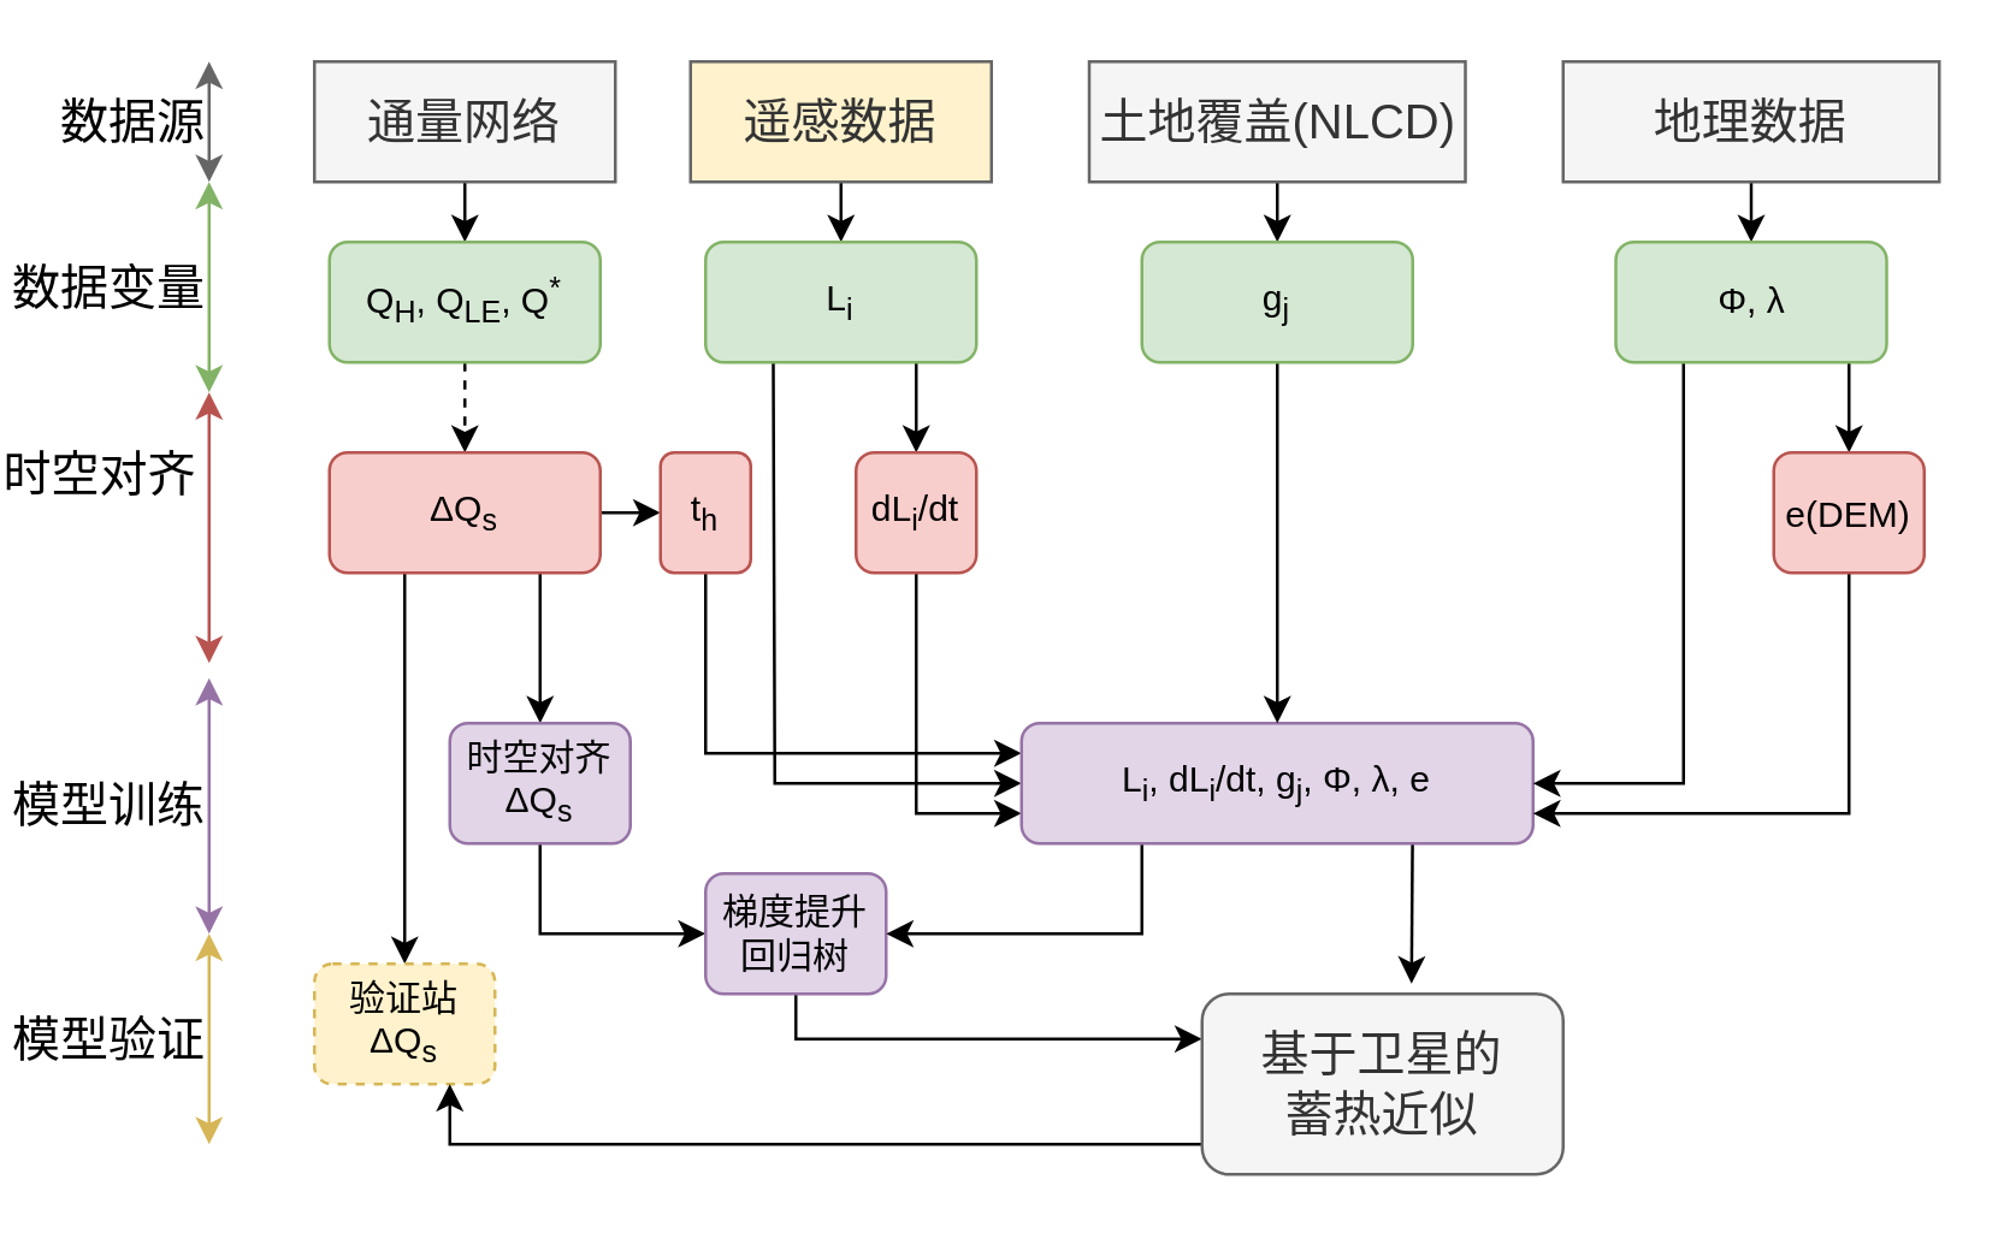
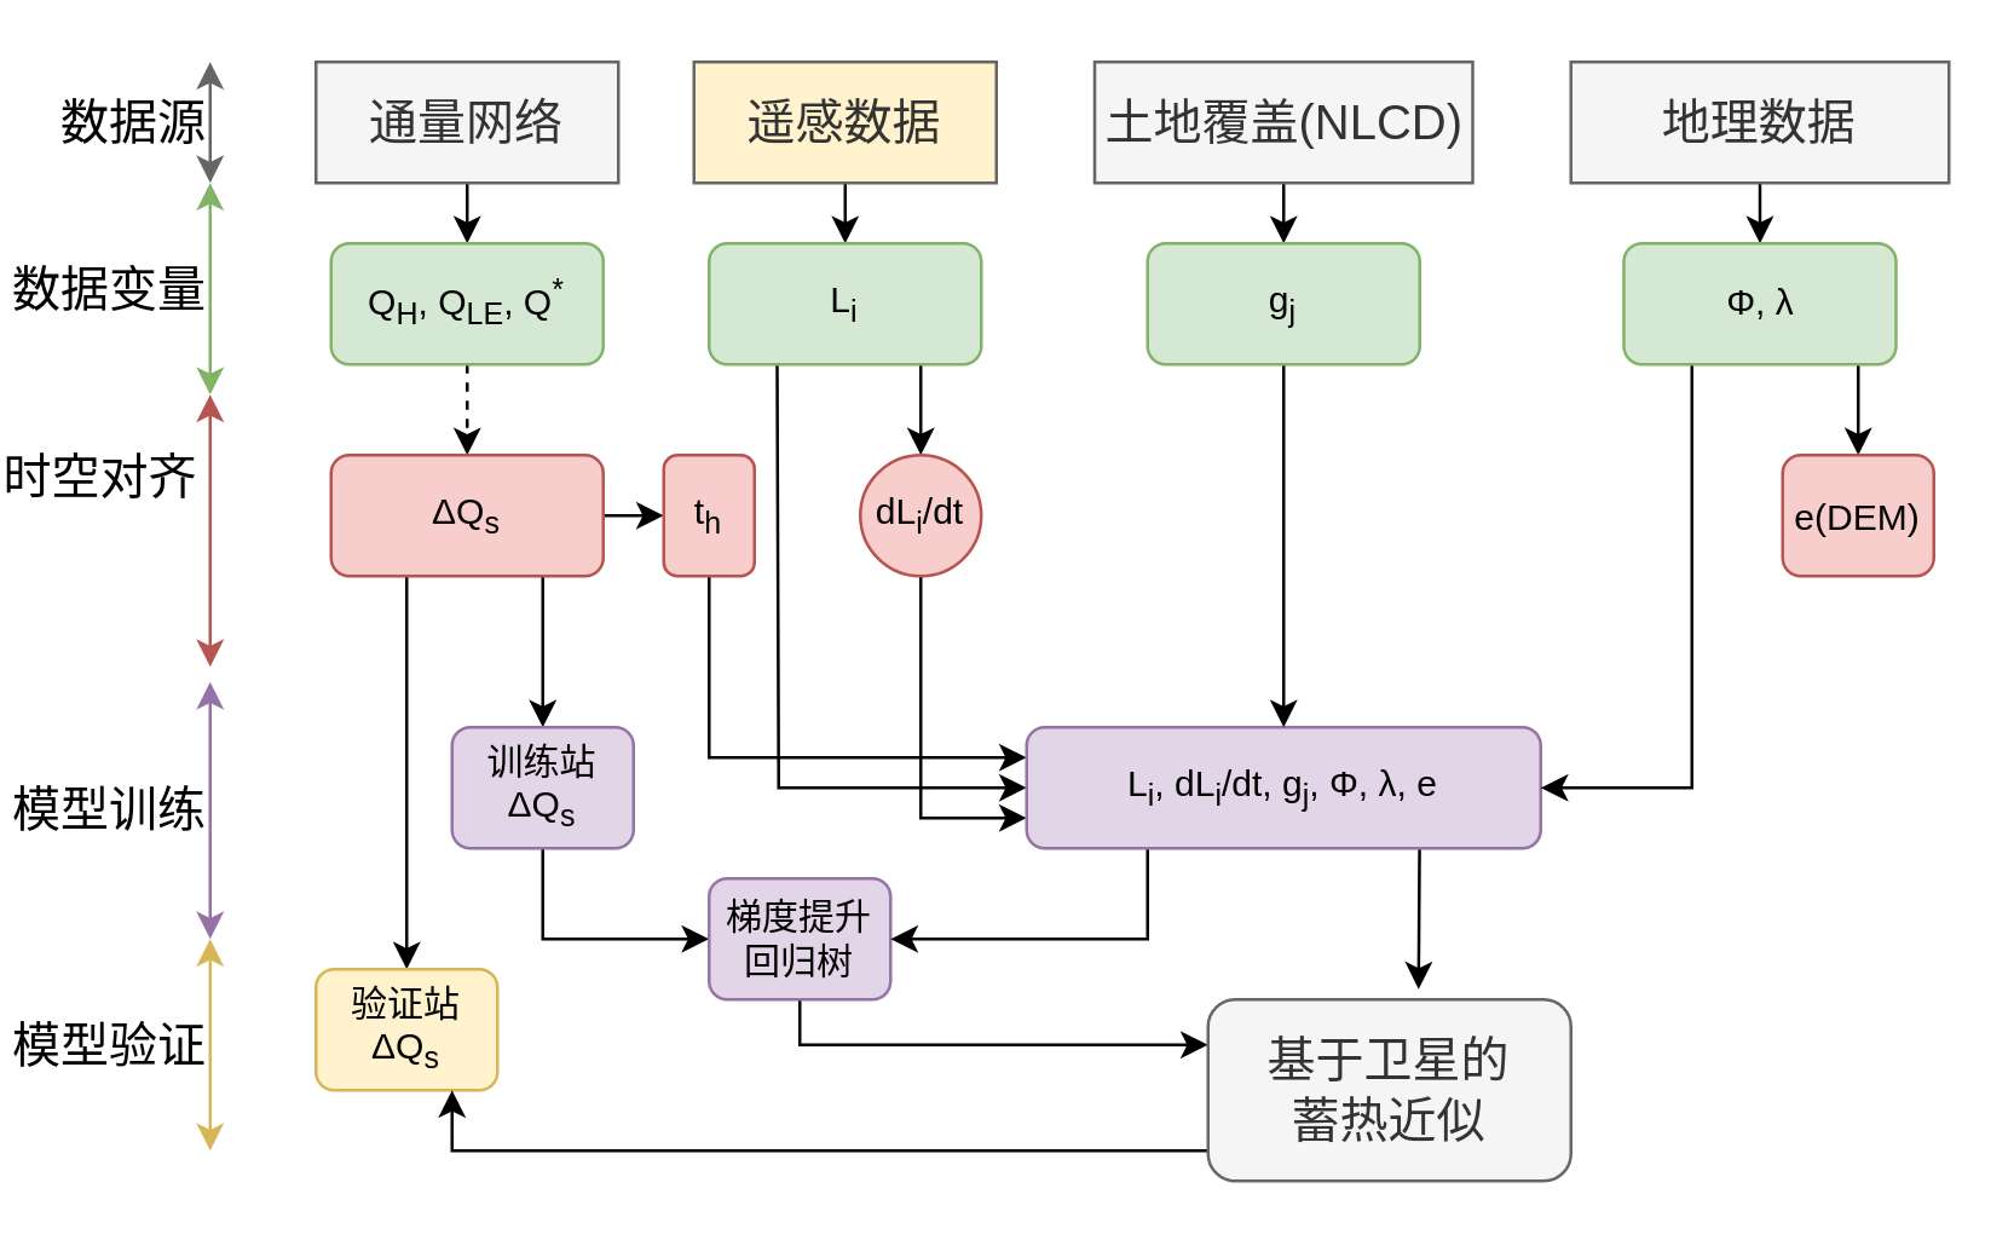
  <mxCell id="0" />
  <mxCell id="1" parent="0" />
  <mxCell id="2" value="" style="edgeStyle=none;html=1;fontSize=16;" edge="1" parent="1" source="3" target="5"><mxGeometry relative="1" as="geometry" /></mxCell>
  <mxCell id="3" value="&lt;font style=&quot;font-size: 16px&quot;&gt;通量网络&lt;/font&gt;" style="rounded=0;whiteSpace=wrap;html=1;fillColor=#f5f5f5;fontColor=#333333;strokeColor=#666666;" vertex="1" parent="1"><mxGeometry x="55" y="20" width="100" height="40" as="geometry" /></mxCell>
  <mxCell id="4" value="" style="edgeStyle=none;html=1;fontSize=16;dashed=1;" edge="1" parent="1" source="5" target="14"><mxGeometry relative="1" as="geometry" /></mxCell>
  <mxCell id="5" value="Q&lt;sub&gt;H&lt;/sub&gt;, Q&lt;sub&gt;LE&lt;/sub&gt;, Q&lt;sup&gt;*&lt;/sup&gt;" style="rounded=1;whiteSpace=wrap;html=1;fillColor=#d5e8d4;strokeColor=#82b366;" vertex="1" parent="1"><mxGeometry x="60" y="80" width="90" height="40" as="geometry" /></mxCell>
  <mxCell id="6" style="edgeStyle=none;rounded=0;html=1;exitX=0.5;exitY=1;exitDx=0;exitDy=0;entryX=0.5;entryY=0;entryDx=0;entryDy=0;fontSize=16;" edge="1" parent="1" source="7" target="10"><mxGeometry relative="1" as="geometry" /></mxCell>
  <mxCell id="7" value="&lt;span style=&quot;font-size: 16px&quot;&gt;遥感数据&lt;/span&gt;" style="rounded=0;whiteSpace=wrap;html=1;fillColor=#fff2cc;fontColor=#333333;strokeColor=#666666;" vertex="1" parent="1"><mxGeometry x="180" y="20" width="100" height="40" as="geometry" /></mxCell>
  <mxCell id="8" style="edgeStyle=none;html=1;entryX=0.5;entryY=0;entryDx=0;entryDy=0;fontSize=16;" edge="1" parent="1" target="21"><mxGeometry relative="1" as="geometry"><mxPoint x="255" y="120" as="sourcePoint" /></mxGeometry></mxCell>
  <mxCell id="9" style="edgeStyle=none;rounded=0;html=1;exitX=0.25;exitY=1;exitDx=0;exitDy=0;entryX=0;entryY=0.5;entryDx=0;entryDy=0;fontSize=16;" edge="1" parent="1" source="10" target="26"><mxGeometry relative="1" as="geometry"><Array as="points"><mxPoint x="208" y="260" /></Array></mxGeometry></mxCell>
  <mxCell id="10" value="L&lt;sub&gt;i&lt;/sub&gt;" style="rounded=1;whiteSpace=wrap;html=1;fillColor=#d5e8d4;strokeColor=#82b366;" vertex="1" parent="1"><mxGeometry x="185" y="80" width="90" height="40" as="geometry" /></mxCell>
  <mxCell id="11" value="" style="edgeStyle=none;html=1;fontSize=16;" edge="1" parent="1" source="14" target="16"><mxGeometry relative="1" as="geometry" /></mxCell>
  <mxCell id="12" value="" style="edgeStyle=none;html=1;fontSize=16;entryX=0.5;entryY=0;entryDx=0;entryDy=0;" edge="1" parent="1" target="18"><mxGeometry relative="1" as="geometry"><mxPoint x="130" y="190" as="sourcePoint" /></mxGeometry></mxCell>
  <mxCell id="13" style="edgeStyle=none;html=1;fontSize=16;" edge="1" parent="1" target="19"><mxGeometry relative="1" as="geometry"><mxPoint x="85" y="180" as="sourcePoint" /></mxGeometry></mxCell>
  <mxCell id="14" value="ΔQ&lt;sub&gt;s&lt;/sub&gt;" style="rounded=1;whiteSpace=wrap;html=1;fillColor=#f8cecc;strokeColor=#b85450;" vertex="1" parent="1"><mxGeometry x="60" y="150" width="90" height="40" as="geometry" /></mxCell>
  <mxCell id="15" style="edgeStyle=none;rounded=0;html=1;exitX=0.5;exitY=1;exitDx=0;exitDy=0;entryX=0;entryY=0.25;entryDx=0;entryDy=0;fontSize=16;" edge="1" parent="1" source="16" target="26"><mxGeometry relative="1" as="geometry"><Array as="points"><mxPoint x="185" y="250" /></Array></mxGeometry></mxCell>
  <mxCell id="16" value="t&lt;sub&gt;h&lt;/sub&gt;" style="rounded=1;whiteSpace=wrap;html=1;fillColor=#f8cecc;strokeColor=#b85450;" vertex="1" parent="1"><mxGeometry x="170" y="150" width="30" height="40" as="geometry" /></mxCell>
  <mxCell id="17" style="edgeStyle=none;html=1;exitX=0.5;exitY=1;exitDx=0;exitDy=0;entryX=0;entryY=0.5;entryDx=0;entryDy=0;fontSize=16;rounded=0;" edge="1" parent="1" source="18" target="23"><mxGeometry relative="1" as="geometry"><Array as="points"><mxPoint x="130" y="310" /></Array></mxGeometry></mxCell>
- <mxCell id="18" value="时空对齐&lt;br&gt;ΔQ&lt;sub&gt;s&lt;/sub&gt;" style="rounded=1;whiteSpace=wrap;html=1;fillColor=#e1d5e7;strokeColor=#9673a6;" vertex="1" parent="1"><mxGeometry x="100" y="240" width="60" height="40" as="geometry" /></mxCell>
- <mxCell id="19" value="验证站&lt;br&gt;ΔQ&lt;sub&gt;s&lt;/sub&gt;" style="rounded=1;whiteSpace=wrap;html=1;fillColor=#fff2cc;strokeColor=#d6b656;dashed=1;" vertex="1" parent="1"><mxGeometry x="55" y="320" width="60" height="40" as="geometry" /></mxCell>
+ <mxCell id="18" value="训练站&lt;br&gt;ΔQ&lt;sub&gt;s&lt;/sub&gt;" style="rounded=1;whiteSpace=wrap;html=1;fillColor=#e1d5e7;strokeColor=#9673a6;" vertex="1" parent="1"><mxGeometry x="100" y="240" width="60" height="40" as="geometry" /></mxCell>
+ <mxCell id="19" value="验证站&lt;br&gt;ΔQ&lt;sub&gt;s&lt;/sub&gt;" style="rounded=1;whiteSpace=wrap;html=1;fillColor=#fff2cc;strokeColor=#d6b656;" vertex="1" parent="1"><mxGeometry x="55" y="320" width="60" height="40" as="geometry" /></mxCell>
  <mxCell id="20" style="edgeStyle=none;rounded=0;html=1;exitX=0.5;exitY=1;exitDx=0;exitDy=0;entryX=0;entryY=0.75;entryDx=0;entryDy=0;fontSize=16;" edge="1" parent="1" source="21" target="26"><mxGeometry relative="1" as="geometry"><Array as="points"><mxPoint x="255" y="270" /></Array></mxGeometry></mxCell>
- <mxCell id="21" value="&lt;p style=&quot;line-height: 0.5&quot;&gt;dL&lt;sub&gt;i&lt;/sub&gt;/dt&lt;/p&gt;" style="rounded=1;whiteSpace=wrap;html=1;fillColor=#f8cecc;strokeColor=#b85450;" vertex="1" parent="1"><mxGeometry x="235" y="150" width="40" height="40" as="geometry" /></mxCell>
+ <mxCell id="21" value="&lt;p style=&quot;line-height: 0.5&quot;&gt;dL&lt;sub&gt;i&lt;/sub&gt;/dt&lt;/p&gt;" style="ellipse;whiteSpace=wrap;html=1;fillColor=#f8cecc;strokeColor=#b85450;" vertex="1" parent="1"><mxGeometry x="235" y="150" width="40" height="40" as="geometry" /></mxCell>
  <mxCell id="22" style="edgeStyle=none;rounded=0;html=1;exitX=0.5;exitY=1;exitDx=0;exitDy=0;entryX=0;entryY=0.25;entryDx=0;entryDy=0;fontSize=16;" edge="1" parent="1" source="23" target="39"><mxGeometry relative="1" as="geometry"><Array as="points"><mxPoint x="215" y="345" /></Array></mxGeometry></mxCell>
  <mxCell id="23" value="梯度提升回归树" style="rounded=1;whiteSpace=wrap;html=1;fillColor=#e1d5e7;strokeColor=#9673a6;" vertex="1" parent="1"><mxGeometry x="185" y="290" width="60" height="40" as="geometry" /></mxCell>
  <mxCell id="24" style="edgeStyle=none;rounded=0;html=1;entryX=1;entryY=0.5;entryDx=0;entryDy=0;fontSize=16;" edge="1" parent="1" target="23"><mxGeometry relative="1" as="geometry"><mxPoint x="330" y="280" as="sourcePoint" /><Array as="points"><mxPoint x="330" y="310" /></Array></mxGeometry></mxCell>
  <mxCell id="25" style="edgeStyle=none;rounded=0;html=1;fontSize=16;entryX=0.58;entryY=-0.057;entryDx=0;entryDy=0;entryPerimeter=0;" edge="1" parent="1" target="39"><mxGeometry relative="1" as="geometry"><mxPoint x="420" y="270" as="sourcePoint" /><mxPoint x="422" y="330" as="targetPoint" /></mxGeometry></mxCell>
  <mxCell id="26" value="L&lt;sub&gt;i&lt;/sub&gt;, dL&lt;sub&gt;i&lt;/sub&gt;/dt, g&lt;sub&gt;j&lt;/sub&gt;, Φ, λ, e" style="rounded=1;whiteSpace=wrap;html=1;fillColor=#e1d5e7;strokeColor=#9673a6;" vertex="1" parent="1"><mxGeometry x="290" y="240" width="170" height="40" as="geometry" /></mxCell>
  <mxCell id="27" style="edgeStyle=none;rounded=0;html=1;exitX=0.5;exitY=1;exitDx=0;exitDy=0;entryX=0.5;entryY=0;entryDx=0;entryDy=0;fontSize=16;" edge="1" parent="1" source="28" target="30"><mxGeometry relative="1" as="geometry" /></mxCell>
  <mxCell id="28" value="&lt;span style=&quot;font-size: 16px&quot;&gt;土地覆盖(NLCD)&lt;/span&gt;" style="rounded=0;whiteSpace=wrap;html=1;fillColor=#f5f5f5;fontColor=#333333;strokeColor=#666666;" vertex="1" parent="1"><mxGeometry x="312.5" y="20" width="125" height="40" as="geometry" /></mxCell>
  <mxCell id="29" style="edgeStyle=none;rounded=0;html=1;exitX=0.5;exitY=1;exitDx=0;exitDy=0;entryX=0.5;entryY=0;entryDx=0;entryDy=0;fontSize=16;" edge="1" parent="1" source="30" target="26"><mxGeometry relative="1" as="geometry" /></mxCell>
  <mxCell id="30" value="g&lt;sub&gt;j&lt;/sub&gt;" style="rounded=1;whiteSpace=wrap;html=1;fillColor=#d5e8d4;strokeColor=#82b366;" vertex="1" parent="1"><mxGeometry x="330" y="80" width="90" height="40" as="geometry" /></mxCell>
  <mxCell id="31" style="edgeStyle=none;rounded=0;html=1;exitX=0.5;exitY=1;exitDx=0;exitDy=0;entryX=0.5;entryY=0;entryDx=0;entryDy=0;fontSize=16;" edge="1" parent="1" source="32" target="35"><mxGeometry relative="1" as="geometry" /></mxCell>
  <mxCell id="32" value="&lt;span style=&quot;font-size: 16px&quot;&gt;地理数据&lt;/span&gt;" style="rounded=0;whiteSpace=wrap;html=1;fillColor=#f5f5f5;fontColor=#333333;strokeColor=#666666;" vertex="1" parent="1"><mxGeometry x="470" y="20" width="125" height="40" as="geometry" /></mxCell>
  <mxCell id="33" style="edgeStyle=none;rounded=0;html=1;exitX=0.25;exitY=1;exitDx=0;exitDy=0;entryX=1;entryY=0.5;entryDx=0;entryDy=0;fontSize=16;" edge="1" parent="1" source="35" target="26"><mxGeometry relative="1" as="geometry"><Array as="points"><mxPoint x="510" y="260" /></Array></mxGeometry></mxCell>
  <mxCell id="34" style="edgeStyle=none;rounded=0;html=1;entryX=0.5;entryY=0;entryDx=0;entryDy=0;fontSize=16;" edge="1" parent="1" target="37"><mxGeometry relative="1" as="geometry"><mxPoint x="565" y="120" as="sourcePoint" /></mxGeometry></mxCell>
  <mxCell id="35" value="Φ, λ" style="rounded=1;whiteSpace=wrap;html=1;fillColor=#d5e8d4;strokeColor=#82b366;" vertex="1" parent="1"><mxGeometry x="487.5" y="80" width="90" height="40" as="geometry" /></mxCell>
- <mxCell id="36" style="edgeStyle=none;rounded=0;html=1;exitX=0.5;exitY=1;exitDx=0;exitDy=0;entryX=1;entryY=0.75;entryDx=0;entryDy=0;fontSize=16;" edge="1" parent="1" source="37" target="26"><mxGeometry relative="1" as="geometry"><Array as="points"><mxPoint x="565" y="270" /></Array></mxGeometry></mxCell>
  <mxCell id="37" value="&lt;p style=&quot;line-height: 0.5&quot;&gt;e(DEM)&lt;/p&gt;" style="rounded=1;whiteSpace=wrap;html=1;fillColor=#f8cecc;strokeColor=#b85450;" vertex="1" parent="1"><mxGeometry x="540" y="150" width="50" height="40" as="geometry" /></mxCell>
  <mxCell id="38" style="edgeStyle=none;rounded=0;html=1;entryX=0.75;entryY=1;entryDx=0;entryDy=0;fontSize=16;" edge="1" parent="1" target="19"><mxGeometry relative="1" as="geometry"><mxPoint x="350" y="380" as="sourcePoint" /><Array as="points"><mxPoint x="100" y="380" /></Array></mxGeometry></mxCell>
  <mxCell id="39" value="&lt;span style=&quot;font-size: 16px&quot;&gt;基于卫星的&lt;br&gt;蓄热近似&lt;/span&gt;" style="rounded=1;whiteSpace=wrap;html=1;fillColor=#f5f5f5;fontColor=#333333;strokeColor=#666666;" vertex="1" parent="1"><mxGeometry x="350" y="330" width="120" height="60" as="geometry" /></mxCell>
  <mxCell id="40" value="数据源" style="endArrow=classic;startArrow=classic;html=1;rounded=0;fontSize=16;fillColor=#f5f5f5;strokeColor=#666666;align=right;" edge="1" parent="1"><mxGeometry width="50" height="50" relative="1" as="geometry"><mxPoint x="20" y="60" as="sourcePoint" /><mxPoint x="20" y="20" as="targetPoint" /></mxGeometry></mxCell>
  <mxCell id="41" value="数据变量" style="endArrow=classic;startArrow=classic;html=1;rounded=0;fontSize=16;fillColor=#d5e8d4;strokeColor=#82b366;align=right;" edge="1" parent="1"><mxGeometry width="50" height="50" relative="1" as="geometry"><mxPoint x="20" y="130" as="sourcePoint" /><mxPoint x="20" y="60" as="targetPoint" /></mxGeometry></mxCell>
  <mxCell id="42" value="" style="endArrow=classic;startArrow=classic;html=1;rounded=0;fontSize=16;fillColor=#f8cecc;strokeColor=#b85450;" edge="1" parent="1"><mxGeometry width="50" height="50" relative="1" as="geometry"><mxPoint x="20" y="220" as="sourcePoint" /><mxPoint x="20" y="130" as="targetPoint" /></mxGeometry></mxCell>
  <mxCell id="43" value="&lt;div&gt;时空对齐&lt;/div&gt;" style="edgeLabel;html=1;align=right;verticalAlign=middle;resizable=0;points=[];fontSize=16;" vertex="1" connectable="0" parent="42"><mxGeometry x="0.427" y="4" relative="1" as="geometry"><mxPoint as="offset" /></mxGeometry></mxCell>
  <mxCell id="44" value="模型训练" style="endArrow=classic;startArrow=classic;html=1;rounded=0;fontSize=16;fillColor=#e1d5e7;strokeColor=#9673a6;align=right;" edge="1" parent="1"><mxGeometry width="50" height="50" relative="1" as="geometry"><mxPoint x="20" y="310" as="sourcePoint" /><mxPoint x="20" y="225" as="targetPoint" /></mxGeometry></mxCell>
  <mxCell id="45" value="模型验证" style="endArrow=classic;startArrow=classic;html=1;rounded=0;fontSize=16;fillColor=#fff2cc;strokeColor=#d6b656;align=right;" edge="1" parent="1"><mxGeometry width="50" height="50" relative="1" as="geometry"><mxPoint x="20" y="380" as="sourcePoint" /><mxPoint x="20" y="310" as="targetPoint" /></mxGeometry></mxCell>
